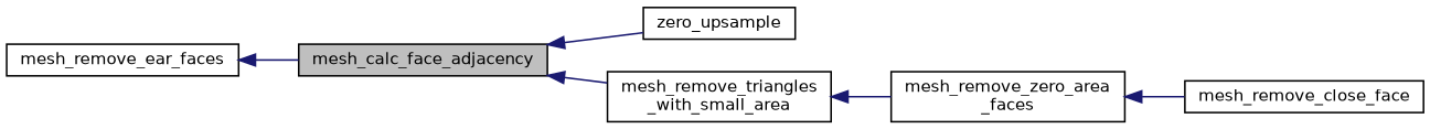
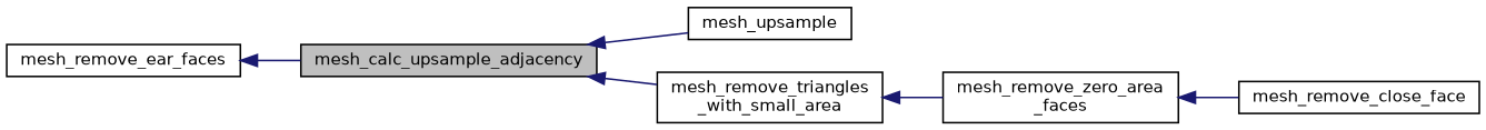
  digraph {
    rankdir=LR
    node [color=black fillcolor=white fontname=Helvetica fontsize=10 shape=record style=filled]
    edge [color=midnightblue dir=back fontname=Helvetica fontsize=10 labelfontname=Helvetica labelfontsize=10 style=solid]
-   n1 [fillcolor=grey75 fontcolor=black height=0.2 label=mesh_calc_face_adjacency width=0.4]
-   n2 [height=0.2 label=zero_upsample width=0.4]
+   n1 [fillcolor=grey75 fontcolor=black height=0.2 label=mesh_calc_upsample_adjacency width=0.4]
+   n2 [height=0.2 label=mesh_upsample width=0.4]
    n3 [height=0.2 label="mesh_remove_triangles\l_with_small_area" width=0.4]
    n4 [height=0.2 label="mesh_remove_zero_area\l_faces" width=0.4]
    n5 [height=0.2 label=mesh_remove_ear_faces width=0.4]
    n6 [height=0.2 label=mesh_remove_close_face width=0.4]
    n1 -> n2
    n1 -> n3
    n3 -> n4
    n4 -> n6
    n5 -> n1
  }
